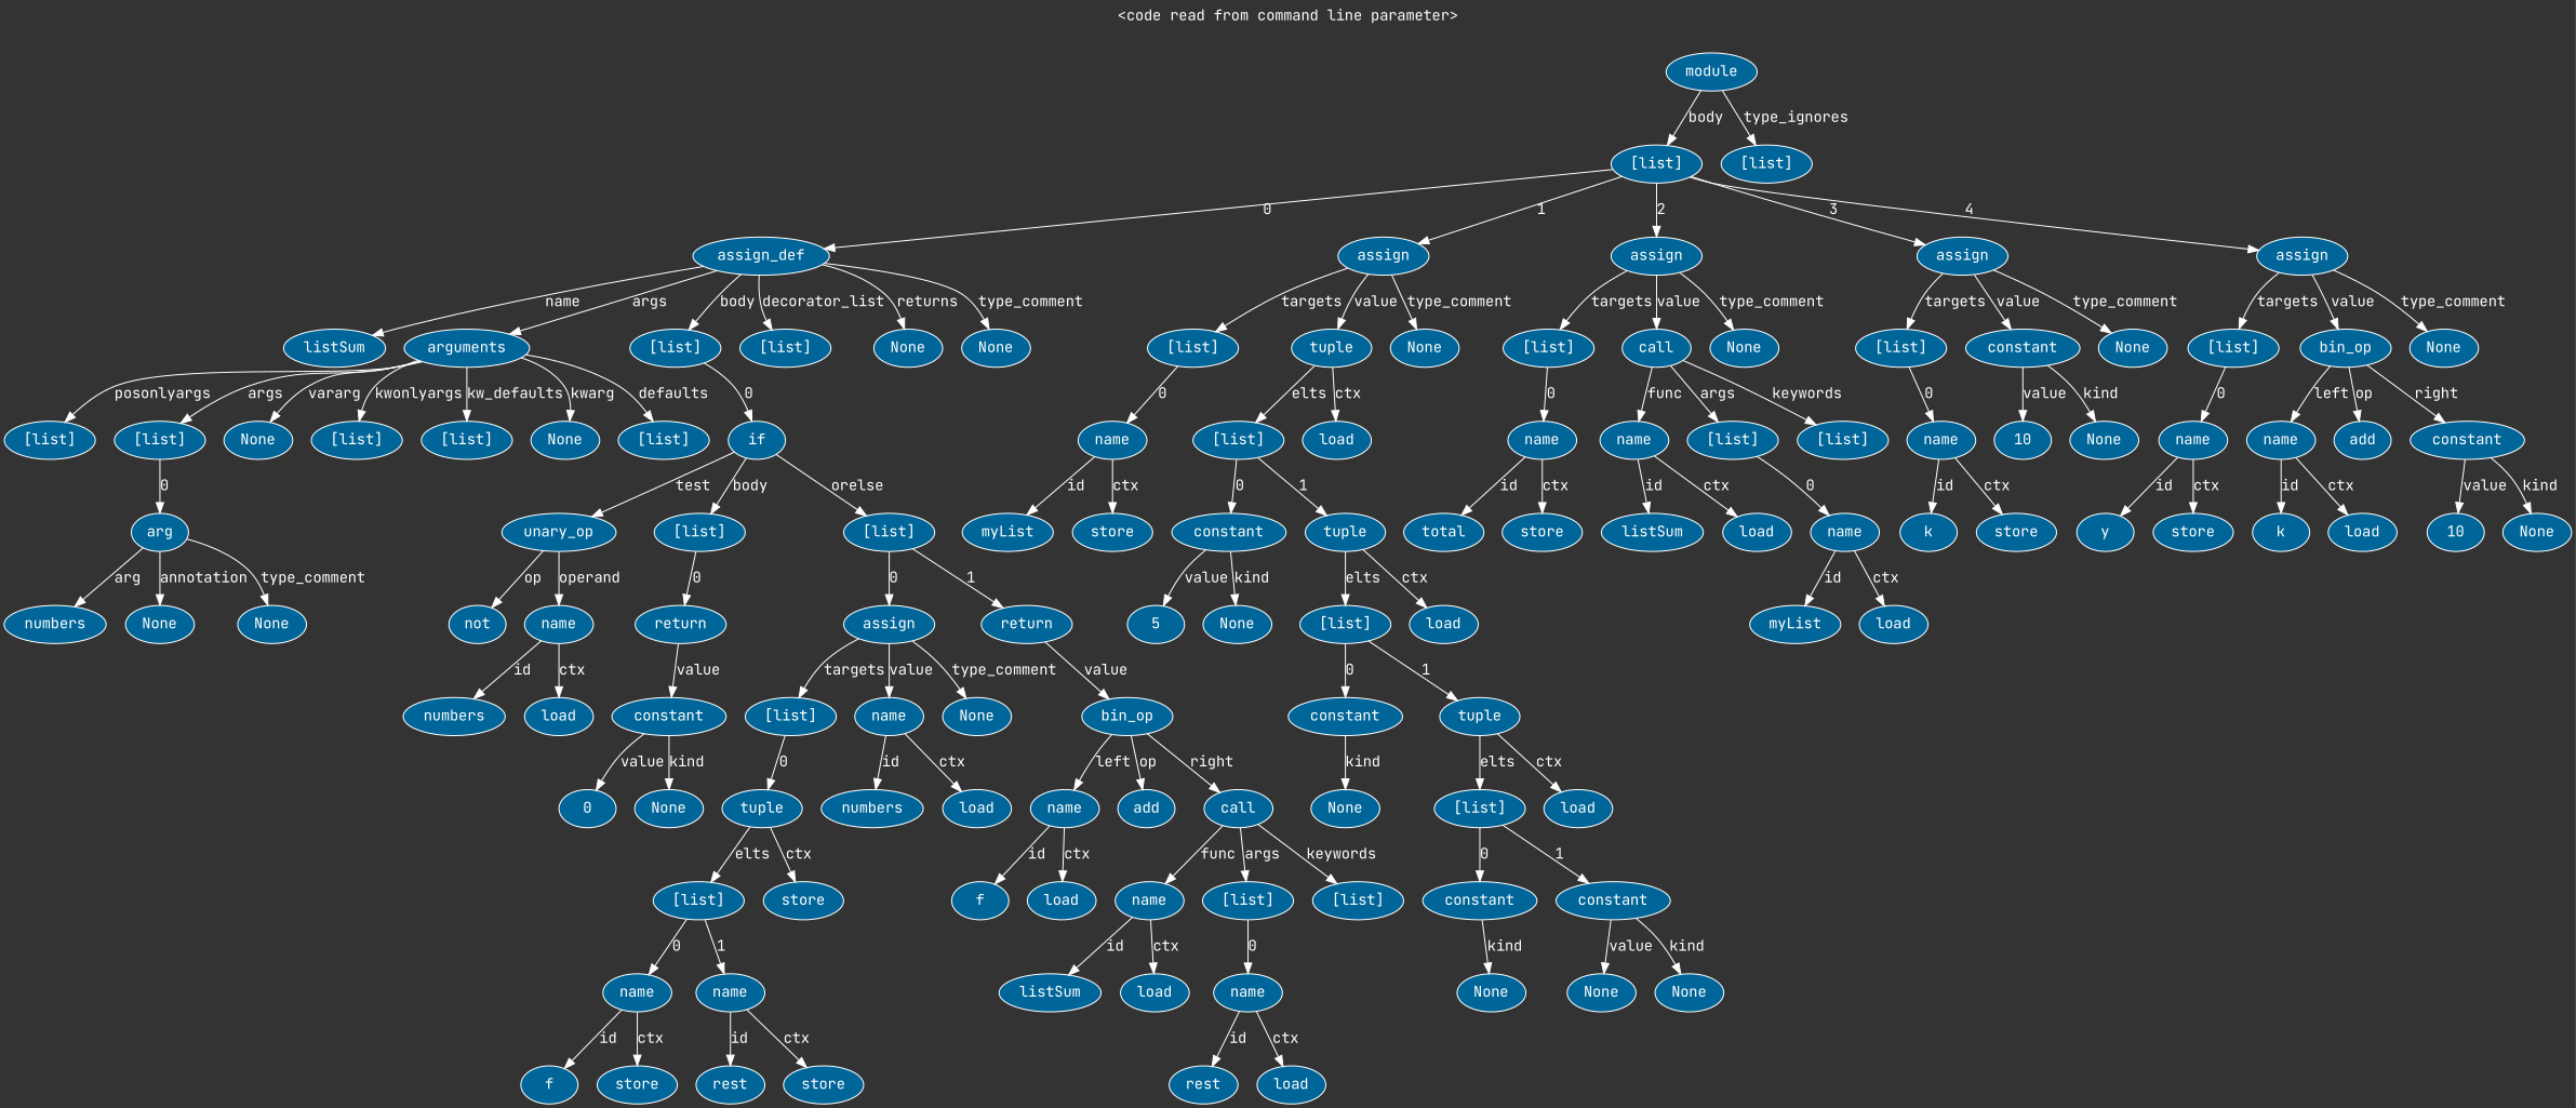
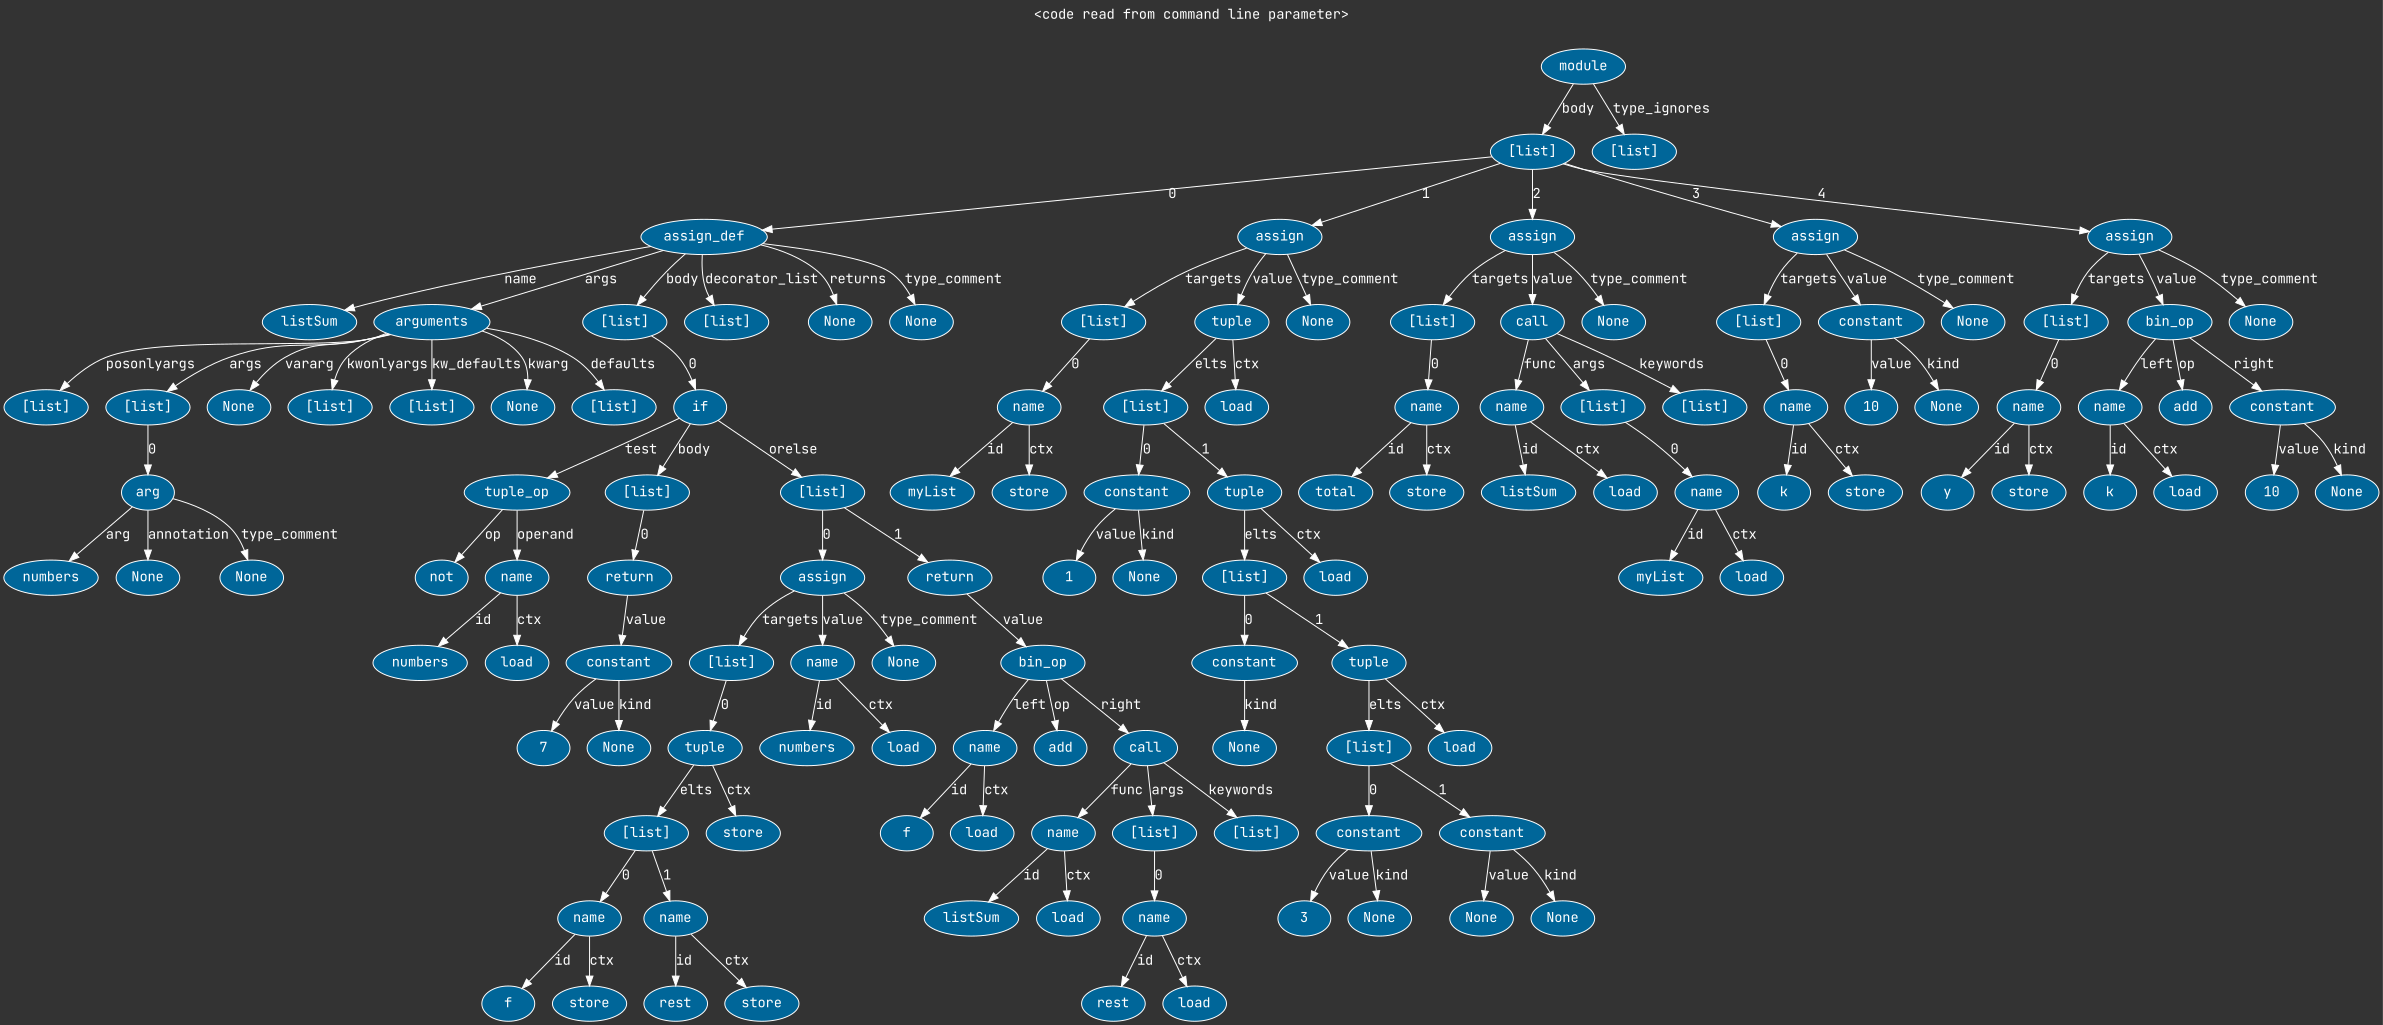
  digraph {
    bgcolor="#333333"
    fontcolor=white
    fontname="JetBrains Mono"
    label="\<code read from command line parameter\>"
    labelloc=t
    node [color=white fillcolor="#006699" fontcolor=white fontname="JetBrains Mono" style=filled]
    edge [color=white fontcolor=white fontname="JetBrains Mono"]
    n1 [label=module]
    n2 [label="[list]"]
    n3 [label="[list]"]
    n4 [label=assign_def]
    n5 [label=assign]
    n6 [label=assign]
    n7 [label=assign]
    n8 [label=assign]
    n9 [label=listSum]
    n10 [label=arguments]
    n11 [label="[list]"]
    n12 [label="[list]"]
    n13 [label=None]
    n14 [label=None]
    n15 [label="[list]"]
    n16 [label=tuple]
    n17 [label=None]
    n18 [label="[list]"]
    n19 [label=call]
    n20 [label=None]
    n21 [label="[list]"]
    n22 [label=constant]
    n23 [label=None]
    n24 [label="[list]"]
    n25 [label=bin_op]
    n26 [label=None]
    n27 [label="[list]"]
    n28 [label="[list]"]
    n29 [label=None]
    n30 [label="[list]"]
    n31 [label="[list]"]
    n32 [label=None]
    n33 [label="[list]"]
    n34 [label=if]
    n35 [label=arg]
    n36 [label=numbers]
    n37 [label=None]
    n38 [label=None]
-   n39 [label=unary_op]
+   n39 [label=tuple_op]
    n40 [label="[list]"]
    n41 [label="[list]"]
    n42 [label=not]
    n43 [label=name]
    n44 [label=return]
    n45 [label=assign]
    n46 [label=return]
    n47 [label=numbers]
    n48 [label=load]
    n49 [label=constant]
-   n50 [label=0]
+   n50 [label=7]
    n51 [label=None]
    n52 [label="[list]"]
    n53 [label=name]
    n54 [label=None]
    n55 [label=bin_op]
    n56 [label=tuple]
    n57 [label=numbers]
    n58 [label=load]
    n59 [label="[list]"]
    n60 [label=store]
    n61 [label=name]
    n62 [label=name]
    n63 [label=f]
    n64 [label=store]
    n65 [label=rest]
    n66 [label=store]
    n67 [label=name]
    n68 [label=add]
    n69 [label=call]
    n70 [label=f]
    n71 [label=load]
    n72 [label=name]
    n73 [label="[list]"]
    n74 [label="[list]"]
    n75 [label=listSum]
    n76 [label=load]
    n77 [label=name]
    n78 [label=rest]
    n79 [label=load]
    n80 [label=name]
    n81 [label="[list]"]
    n82 [label=load]
    n83 [label=myList]
    n84 [label=store]
    n85 [label=constant]
    n86 [label=tuple]
-   n87 [label=5]
+   n87 [label=1]
    n88 [label=None]
    n89 [label="[list]"]
    n90 [label=load]
    n91 [label=constant]
    n92 [label=tuple]
    n93 [label=None]
    n94 [label="[list]"]
    n95 [label=load]
    n96 [label=constant]
    n97 [label=constant]
+   n98 [label=3]
    n99 [label=None]
    n100 [label=None]
    n101 [label=None]
    n102 [label=name]
    n103 [label=name]
    n104 [label="[list]"]
    n105 [label="[list]"]
    n106 [label=total]
    n107 [label=store]
    n108 [label=listSum]
    n109 [label=load]
    n110 [label=name]
    n111 [label=myList]
    n112 [label=load]
    n113 [label=name]
    n114 [label=10]
    n115 [label=None]
    n116 [label=k]
    n117 [label=store]
    n118 [label=name]
    n119 [label=name]
    n120 [label=add]
    n121 [label=constant]
    n122 [label=y]
    n123 [label=store]
    n124 [label=k]
    n125 [label=load]
    n126 [label=10]
    n127 [label=None]
    n1 -> n2 [label=body]
    n1 -> n3 [label=type_ignores]
    n2 -> n4 [label=0]
    n2 -> n5 [label=1]
    n2 -> n6 [label=2]
    n2 -> n7 [label=3]
    n2 -> n8 [label=4]
    n4 -> n9 [label=name]
    n4 -> n10 [label=args]
    n4 -> n11 [label=body]
    n4 -> n12 [label=decorator_list]
    n4 -> n13 [label=returns]
    n4 -> n14 [label=type_comment]
    n5 -> n15 [label=targets]
    n5 -> n16 [label=value]
    n5 -> n17 [label=type_comment]
    n6 -> n18 [label=targets]
    n6 -> n19 [label=value]
    n6 -> n20 [label=type_comment]
    n7 -> n21 [label=targets]
    n7 -> n22 [label=value]
    n7 -> n23 [label=type_comment]
    n8 -> n24 [label=targets]
    n8 -> n25 [label=value]
    n8 -> n26 [label=type_comment]
    n10 -> n27 [label=posonlyargs]
    n10 -> n28 [label=args]
    n10 -> n29 [label=vararg]
    n10 -> n30 [label=kwonlyargs]
    n10 -> n31 [label=kw_defaults]
    n10 -> n32 [label=kwarg]
    n10 -> n33 [label=defaults]
    n11 -> n34 [label=0]
    n15 -> n80 [label=0]
    n16 -> n81 [label=elts]
    n16 -> n82 [label=ctx]
    n18 -> n102 [label=0]
    n19 -> n103 [label=func]
    n19 -> n104 [label=args]
    n19 -> n105 [label=keywords]
    n21 -> n113 [label=0]
    n22 -> n114 [label=value]
    n22 -> n115 [label=kind]
    n24 -> n118 [label=0]
    n25 -> n119 [label=left]
    n25 -> n120 [label=op]
    n25 -> n121 [label=right]
    n28 -> n35 [label=0]
    n34 -> n39 [label=test]
    n34 -> n40 [label=body]
    n34 -> n41 [label=orelse]
    n35 -> n36 [label=arg]
    n35 -> n37 [label=annotation]
    n35 -> n38 [label=type_comment]
    n39 -> n42 [label=op]
    n39 -> n43 [label=operand]
    n40 -> n44 [label=0]
    n41 -> n45 [label=0]
    n41 -> n46 [label=1]
    n43 -> n47 [label=id]
    n43 -> n48 [label=ctx]
    n44 -> n49 [label=value]
    n45 -> n52 [label=targets]
    n45 -> n53 [label=value]
    n45 -> n54 [label=type_comment]
    n46 -> n55 [label=value]
    n49 -> n50 [label=value]
    n49 -> n51 [label=kind]
    n52 -> n56 [label=0]
    n53 -> n57 [label=id]
    n53 -> n58 [label=ctx]
    n55 -> n67 [label=left]
    n55 -> n68 [label=op]
    n55 -> n69 [label=right]
    n56 -> n59 [label=elts]
    n56 -> n60 [label=ctx]
    n59 -> n61 [label=0]
    n59 -> n62 [label=1]
    n61 -> n63 [label=id]
    n61 -> n64 [label=ctx]
    n62 -> n65 [label=id]
    n62 -> n66 [label=ctx]
    n67 -> n70 [label=id]
    n67 -> n71 [label=ctx]
    n69 -> n72 [label=func]
    n69 -> n73 [label=args]
    n69 -> n74 [label=keywords]
    n72 -> n75 [label=id]
    n72 -> n76 [label=ctx]
    n73 -> n77 [label=0]
    n77 -> n78 [label=id]
    n77 -> n79 [label=ctx]
    n80 -> n83 [label=id]
    n80 -> n84 [label=ctx]
    n81 -> n85 [label=0]
    n81 -> n86 [label=1]
    n85 -> n87 [label=value]
    n85 -> n88 [label=kind]
    n86 -> n89 [label=elts]
    n86 -> n90 [label=ctx]
    n89 -> n91 [label=0]
    n89 -> n92 [label=1]
    n91 -> n93 [label=kind]
    n92 -> n94 [label=elts]
    n92 -> n95 [label=ctx]
    n94 -> n96 [label=0]
    n94 -> n97 [label=1]
+   n96 -> n98 [label=value]
    n96 -> n99 [label=kind]
    n97 -> n100 [label=value]
    n97 -> n101 [label=kind]
    n102 -> n106 [label=id]
    n102 -> n107 [label=ctx]
    n103 -> n108 [label=id]
    n103 -> n109 [label=ctx]
    n104 -> n110 [label=0]
    n110 -> n111 [label=id]
    n110 -> n112 [label=ctx]
    n113 -> n116 [label=id]
    n113 -> n117 [label=ctx]
    n118 -> n122 [label=id]
    n118 -> n123 [label=ctx]
    n119 -> n124 [label=id]
    n119 -> n125 [label=ctx]
    n121 -> n126 [label=value]
    n121 -> n127 [label=kind]
  }
